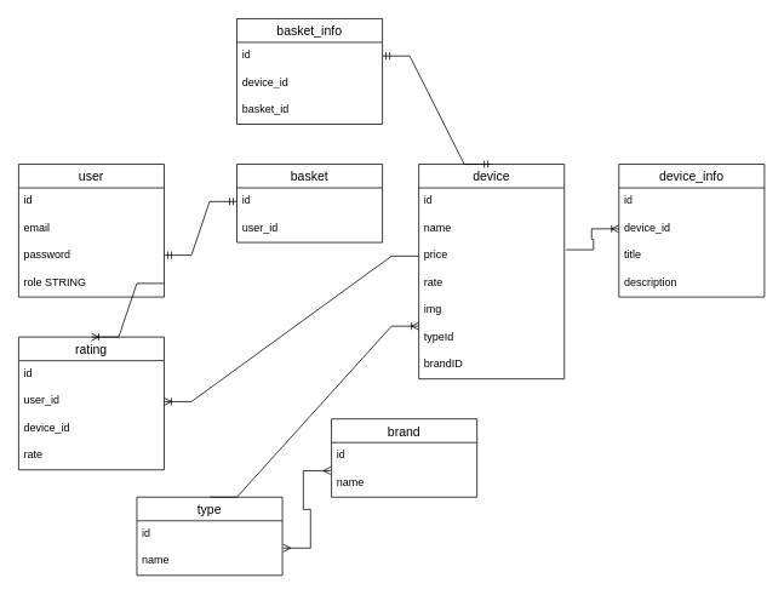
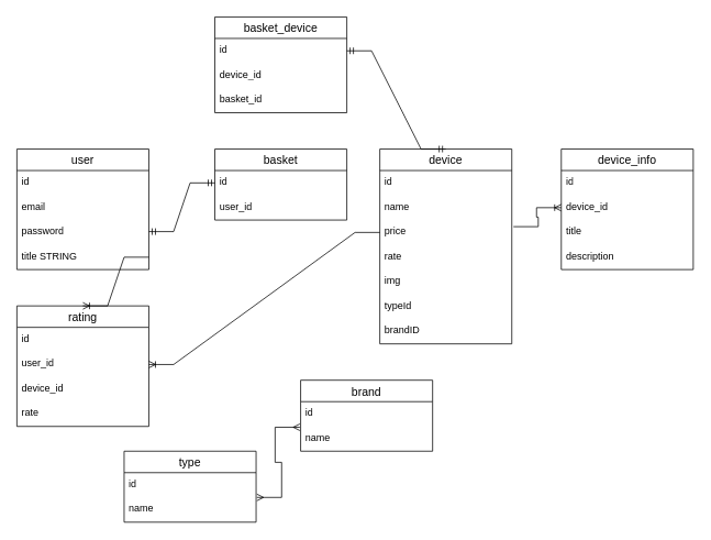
  <mxCell id="0" />
  <mxCell id="1" parent="0" />
  <mxCell id="2" value="user" style="swimlane;fontStyle=0;childLayout=stackLayout;horizontal=1;startSize=26;horizontalStack=0;resizeParent=1;resizeParentMax=0;resizeLast=0;collapsible=1;marginBottom=0;align=center;fontSize=14;" vertex="1" parent="1"><mxGeometry x="20" y="180" width="160" height="146" as="geometry" /></mxCell>
  <mxCell id="3" value="id" style="text;strokeColor=none;fillColor=none;spacingLeft=4;spacingRight=4;overflow=hidden;rotatable=0;points=[[0,0.5],[1,0.5]];portConstraint=eastwest;fontSize=12;whiteSpace=wrap;html=1;" vertex="1" parent="2"><mxGeometry y="26" width="160" height="30" as="geometry" /></mxCell>
  <mxCell id="4" value="email" style="text;strokeColor=none;fillColor=none;spacingLeft=4;spacingRight=4;overflow=hidden;rotatable=0;points=[[0,0.5],[1,0.5]];portConstraint=eastwest;fontSize=12;whiteSpace=wrap;html=1;" vertex="1" parent="2"><mxGeometry y="56" width="160" height="30" as="geometry" /></mxCell>
  <mxCell id="5" value="password" style="text;strokeColor=none;fillColor=none;spacingLeft=4;spacingRight=4;overflow=hidden;rotatable=0;points=[[0,0.5],[1,0.5]];portConstraint=eastwest;fontSize=12;whiteSpace=wrap;html=1;" vertex="1" parent="2"><mxGeometry y="86" width="160" height="30" as="geometry" /></mxCell>
- <mxCell id="6" value="role STRING" style="text;strokeColor=none;fillColor=none;spacingLeft=4;spacingRight=4;overflow=hidden;rotatable=0;points=[[0,0.5],[1,0.5]];portConstraint=eastwest;fontSize=12;whiteSpace=wrap;html=1;" vertex="1" parent="2"><mxGeometry y="116" width="160" height="30" as="geometry" /></mxCell>
+ <mxCell id="6" value="title STRING" style="text;strokeColor=none;fillColor=none;spacingLeft=4;spacingRight=4;overflow=hidden;rotatable=0;points=[[0,0.5],[1,0.5]];portConstraint=eastwest;fontSize=12;whiteSpace=wrap;html=1;" vertex="1" parent="2"><mxGeometry y="116" width="160" height="30" as="geometry" /></mxCell>
  <mxCell id="7" value="basket" style="swimlane;fontStyle=0;childLayout=stackLayout;horizontal=1;startSize=26;horizontalStack=0;resizeParent=1;resizeParentMax=0;resizeLast=0;collapsible=1;marginBottom=0;align=center;fontSize=14;" vertex="1" parent="1"><mxGeometry x="260" y="180" width="160" height="86" as="geometry" /></mxCell>
  <mxCell id="8" value="id" style="text;strokeColor=none;fillColor=none;spacingLeft=4;spacingRight=4;overflow=hidden;rotatable=0;points=[[0,0.5],[1,0.5]];portConstraint=eastwest;fontSize=12;whiteSpace=wrap;html=1;" vertex="1" parent="7"><mxGeometry y="26" width="160" height="30" as="geometry" /></mxCell>
  <mxCell id="9" value="user_id" style="text;strokeColor=none;fillColor=none;spacingLeft=4;spacingRight=4;overflow=hidden;rotatable=0;points=[[0,0.5],[1,0.5]];portConstraint=eastwest;fontSize=12;whiteSpace=wrap;html=1;" vertex="1" parent="7"><mxGeometry y="56" width="160" height="30" as="geometry" /></mxCell>
  <mxCell id="10" value="" style="edgeStyle=entityRelationEdgeStyle;fontSize=12;html=1;endArrow=ERmandOne;startArrow=ERmandOne;rounded=0;entryX=0;entryY=0.5;entryDx=0;entryDy=0;" edge="1" parent="1" target="8"><mxGeometry width="100" height="100" relative="1" as="geometry"><mxPoint x="180" y="280" as="sourcePoint" /><mxPoint x="250" y="220" as="targetPoint" /></mxGeometry></mxCell>
  <mxCell id="11" value="device" style="swimlane;fontStyle=0;childLayout=stackLayout;horizontal=1;startSize=26;horizontalStack=0;resizeParent=1;resizeParentMax=0;resizeLast=0;collapsible=1;marginBottom=0;align=center;fontSize=14;" vertex="1" parent="1"><mxGeometry x="460" y="180" width="160" height="236" as="geometry" /></mxCell>
  <mxCell id="12" value="id" style="text;strokeColor=none;fillColor=none;spacingLeft=4;spacingRight=4;overflow=hidden;rotatable=0;points=[[0,0.5],[1,0.5]];portConstraint=eastwest;fontSize=12;whiteSpace=wrap;html=1;" vertex="1" parent="11"><mxGeometry y="26" width="160" height="30" as="geometry" /></mxCell>
  <mxCell id="13" value="name" style="text;strokeColor=none;fillColor=none;spacingLeft=4;spacingRight=4;overflow=hidden;rotatable=0;points=[[0,0.5],[1,0.5]];portConstraint=eastwest;fontSize=12;whiteSpace=wrap;html=1;" vertex="1" parent="11"><mxGeometry y="56" width="160" height="30" as="geometry" /></mxCell>
  <mxCell id="14" value="price" style="text;strokeColor=none;fillColor=none;spacingLeft=4;spacingRight=4;overflow=hidden;rotatable=0;points=[[0,0.5],[1,0.5]];portConstraint=eastwest;fontSize=12;whiteSpace=wrap;html=1;" vertex="1" parent="11"><mxGeometry y="86" width="160" height="30" as="geometry" /></mxCell>
  <mxCell id="15" value="rate" style="text;strokeColor=none;fillColor=none;spacingLeft=4;spacingRight=4;overflow=hidden;rotatable=0;points=[[0,0.5],[1,0.5]];portConstraint=eastwest;fontSize=12;whiteSpace=wrap;html=1;" vertex="1" parent="11"><mxGeometry y="116" width="160" height="30" as="geometry" /></mxCell>
  <mxCell id="16" value="img" style="text;strokeColor=none;fillColor=none;spacingLeft=4;spacingRight=4;overflow=hidden;rotatable=0;points=[[0,0.5],[1,0.5]];portConstraint=eastwest;fontSize=12;whiteSpace=wrap;html=1;" vertex="1" parent="11"><mxGeometry y="146" width="160" height="30" as="geometry" /></mxCell>
  <mxCell id="17" value="typeId" style="text;strokeColor=none;fillColor=none;spacingLeft=4;spacingRight=4;overflow=hidden;rotatable=0;points=[[0,0.5],[1,0.5]];portConstraint=eastwest;fontSize=12;whiteSpace=wrap;html=1;" vertex="1" parent="11"><mxGeometry y="176" width="160" height="30" as="geometry" /></mxCell>
  <mxCell id="18" value="brandID" style="text;strokeColor=none;fillColor=none;spacingLeft=4;spacingRight=4;overflow=hidden;rotatable=0;points=[[0,0.5],[1,0.5]];portConstraint=eastwest;fontSize=12;whiteSpace=wrap;html=1;" vertex="1" parent="11"><mxGeometry y="206" width="160" height="30" as="geometry" /></mxCell>
  <mxCell id="19" value="type" style="swimlane;fontStyle=0;childLayout=stackLayout;horizontal=1;startSize=26;horizontalStack=0;resizeParent=1;resizeParentMax=0;resizeLast=0;collapsible=1;marginBottom=0;align=center;fontSize=14;" vertex="1" parent="1"><mxGeometry x="150" y="546" width="160" height="86" as="geometry" /></mxCell>
  <mxCell id="20" value="id" style="text;strokeColor=none;fillColor=none;spacingLeft=4;spacingRight=4;overflow=hidden;rotatable=0;points=[[0,0.5],[1,0.5]];portConstraint=eastwest;fontSize=12;whiteSpace=wrap;html=1;" vertex="1" parent="19"><mxGeometry y="26" width="160" height="30" as="geometry" /></mxCell>
  <mxCell id="21" value="name" style="text;strokeColor=none;fillColor=none;spacingLeft=4;spacingRight=4;overflow=hidden;rotatable=0;points=[[0,0.5],[1,0.5]];portConstraint=eastwest;fontSize=12;whiteSpace=wrap;html=1;" vertex="1" parent="19"><mxGeometry y="56" width="160" height="30" as="geometry" /></mxCell>
  <mxCell id="22" value="brand" style="swimlane;fontStyle=0;childLayout=stackLayout;horizontal=1;startSize=26;horizontalStack=0;resizeParent=1;resizeParentMax=0;resizeLast=0;collapsible=1;marginBottom=0;align=center;fontSize=14;" vertex="1" parent="1"><mxGeometry x="364" y="460" width="160" height="86" as="geometry" /></mxCell>
  <mxCell id="23" value="id" style="text;strokeColor=none;fillColor=none;spacingLeft=4;spacingRight=4;overflow=hidden;rotatable=0;points=[[0,0.5],[1,0.5]];portConstraint=eastwest;fontSize=12;whiteSpace=wrap;html=1;" vertex="1" parent="22"><mxGeometry y="26" width="160" height="30" as="geometry" /></mxCell>
  <mxCell id="24" value="name" style="text;strokeColor=none;fillColor=none;spacingLeft=4;spacingRight=4;overflow=hidden;rotatable=0;points=[[0,0.5],[1,0.5]];portConstraint=eastwest;fontSize=12;whiteSpace=wrap;html=1;" vertex="1" parent="22"><mxGeometry y="56" width="160" height="30" as="geometry" /></mxCell>
- <mxCell id="25" value="" style="edgeStyle=entityRelationEdgeStyle;fontSize=12;html=1;endArrow=ERoneToMany;rounded=0;entryX=0;entryY=0.067;entryDx=0;entryDy=0;entryPerimeter=0;exitX=0.5;exitY=0;exitDx=0;exitDy=0;" edge="1" parent="1" source="19" target="17"><mxGeometry width="100" height="100" relative="1" as="geometry"><mxPoint x="240" y="470" as="sourcePoint" /><mxPoint x="340" y="370" as="targetPoint" /></mxGeometry></mxCell>
  <mxCell id="26" value="" style="edgeStyle=entityRelationEdgeStyle;fontSize=12;html=1;endArrow=ERmany;startArrow=ERmany;rounded=0;exitX=1.006;exitY=0;exitDx=0;exitDy=0;exitPerimeter=0;entryX=-0.006;entryY=0.033;entryDx=0;entryDy=0;entryPerimeter=0;" edge="1" parent="1" source="21" target="24"><mxGeometry width="100" height="100" relative="1" as="geometry"><mxPoint x="250" y="620" as="sourcePoint" /><mxPoint x="350" y="520" as="targetPoint" /></mxGeometry></mxCell>
  <mxCell id="27" value="device_info" style="swimlane;fontStyle=0;childLayout=stackLayout;horizontal=1;startSize=26;horizontalStack=0;resizeParent=1;resizeParentMax=0;resizeLast=0;collapsible=1;marginBottom=0;align=center;fontSize=14;" vertex="1" parent="1"><mxGeometry x="680" y="180" width="160" height="146" as="geometry" /></mxCell>
  <mxCell id="28" value="id" style="text;strokeColor=none;fillColor=none;spacingLeft=4;spacingRight=4;overflow=hidden;rotatable=0;points=[[0,0.5],[1,0.5]];portConstraint=eastwest;fontSize=12;whiteSpace=wrap;html=1;" vertex="1" parent="27"><mxGeometry y="26" width="160" height="30" as="geometry" /></mxCell>
  <mxCell id="29" value="device_id" style="text;strokeColor=none;fillColor=none;spacingLeft=4;spacingRight=4;overflow=hidden;rotatable=0;points=[[0,0.5],[1,0.5]];portConstraint=eastwest;fontSize=12;whiteSpace=wrap;html=1;" vertex="1" parent="27"><mxGeometry y="56" width="160" height="30" as="geometry" /></mxCell>
  <mxCell id="30" value="title" style="text;strokeColor=none;fillColor=none;spacingLeft=4;spacingRight=4;overflow=hidden;rotatable=0;points=[[0,0.5],[1,0.5]];portConstraint=eastwest;fontSize=12;whiteSpace=wrap;html=1;" vertex="1" parent="27"><mxGeometry y="86" width="160" height="30" as="geometry" /></mxCell>
  <mxCell id="31" value="description" style="text;strokeColor=none;fillColor=none;spacingLeft=4;spacingRight=4;overflow=hidden;rotatable=0;points=[[0,0.5],[1,0.5]];portConstraint=eastwest;fontSize=12;whiteSpace=wrap;html=1;" vertex="1" parent="27"><mxGeometry y="116" width="160" height="30" as="geometry" /></mxCell>
  <mxCell id="32" value="" style="edgeStyle=entityRelationEdgeStyle;fontSize=12;html=1;endArrow=ERoneToMany;rounded=0;exitX=1.013;exitY=0.267;exitDx=0;exitDy=0;exitPerimeter=0;" edge="1" parent="1" source="14" target="29"><mxGeometry width="100" height="100" relative="1" as="geometry"><mxPoint x="460" y="460" as="sourcePoint" /><mxPoint x="560" y="360" as="targetPoint" /></mxGeometry></mxCell>
- <mxCell id="33" value="basket_info" style="swimlane;fontStyle=0;childLayout=stackLayout;horizontal=1;startSize=26;horizontalStack=0;resizeParent=1;resizeParentMax=0;resizeLast=0;collapsible=1;marginBottom=0;align=center;fontSize=14;" vertex="1" parent="1"><mxGeometry x="260" y="20" width="160" height="116" as="geometry" /></mxCell>
+ <mxCell id="33" value="basket_device" style="swimlane;fontStyle=0;childLayout=stackLayout;horizontal=1;startSize=26;horizontalStack=0;resizeParent=1;resizeParentMax=0;resizeLast=0;collapsible=1;marginBottom=0;align=center;fontSize=14;" vertex="1" parent="1"><mxGeometry x="260" y="20" width="160" height="116" as="geometry" /></mxCell>
  <mxCell id="34" value="id" style="text;strokeColor=none;fillColor=none;spacingLeft=4;spacingRight=4;overflow=hidden;rotatable=0;points=[[0,0.5],[1,0.5]];portConstraint=eastwest;fontSize=12;whiteSpace=wrap;html=1;" vertex="1" parent="33"><mxGeometry y="26" width="160" height="30" as="geometry" /></mxCell>
  <mxCell id="35" value="device_id" style="text;strokeColor=none;fillColor=none;spacingLeft=4;spacingRight=4;overflow=hidden;rotatable=0;points=[[0,0.5],[1,0.5]];portConstraint=eastwest;fontSize=12;whiteSpace=wrap;html=1;" vertex="1" parent="33"><mxGeometry y="56" width="160" height="30" as="geometry" /></mxCell>
  <mxCell id="36" value="basket_id" style="text;strokeColor=none;fillColor=none;spacingLeft=4;spacingRight=4;overflow=hidden;rotatable=0;points=[[0,0.5],[1,0.5]];portConstraint=eastwest;fontSize=12;whiteSpace=wrap;html=1;" vertex="1" parent="33"><mxGeometry y="86" width="160" height="30" as="geometry" /></mxCell>
  <mxCell id="37" value="" style="edgeStyle=entityRelationEdgeStyle;fontSize=12;html=1;endArrow=ERmandOne;startArrow=ERmandOne;rounded=0;exitX=1;exitY=0.5;exitDx=0;exitDy=0;entryX=0.5;entryY=0;entryDx=0;entryDy=0;" edge="1" parent="1" source="34" target="11"><mxGeometry width="100" height="100" relative="1" as="geometry"><mxPoint x="460" y="50" as="sourcePoint" /><mxPoint x="560" y="-50" as="targetPoint" /></mxGeometry></mxCell>
  <mxCell id="38" value="rating" style="swimlane;fontStyle=0;childLayout=stackLayout;horizontal=1;startSize=26;horizontalStack=0;resizeParent=1;resizeParentMax=0;resizeLast=0;collapsible=1;marginBottom=0;align=center;fontSize=14;" vertex="1" parent="1"><mxGeometry x="20" y="370" width="160" height="146" as="geometry" /></mxCell>
  <mxCell id="39" value="id" style="text;strokeColor=none;fillColor=none;spacingLeft=4;spacingRight=4;overflow=hidden;rotatable=0;points=[[0,0.5],[1,0.5]];portConstraint=eastwest;fontSize=12;whiteSpace=wrap;html=1;" vertex="1" parent="38"><mxGeometry y="26" width="160" height="30" as="geometry" /></mxCell>
  <mxCell id="40" value="user_id" style="text;strokeColor=none;fillColor=none;spacingLeft=4;spacingRight=4;overflow=hidden;rotatable=0;points=[[0,0.5],[1,0.5]];portConstraint=eastwest;fontSize=12;whiteSpace=wrap;html=1;" vertex="1" parent="38"><mxGeometry y="56" width="160" height="30" as="geometry" /></mxCell>
  <mxCell id="41" value="device_id" style="text;strokeColor=none;fillColor=none;spacingLeft=4;spacingRight=4;overflow=hidden;rotatable=0;points=[[0,0.5],[1,0.5]];portConstraint=eastwest;fontSize=12;whiteSpace=wrap;html=1;" vertex="1" parent="38"><mxGeometry y="86" width="160" height="30" as="geometry" /></mxCell>
  <mxCell id="42" value="rate" style="text;strokeColor=none;fillColor=none;spacingLeft=4;spacingRight=4;overflow=hidden;rotatable=0;points=[[0,0.5],[1,0.5]];portConstraint=eastwest;fontSize=12;whiteSpace=wrap;html=1;" vertex="1" parent="38"><mxGeometry y="116" width="160" height="30" as="geometry" /></mxCell>
  <mxCell id="43" value="" style="edgeStyle=entityRelationEdgeStyle;fontSize=12;html=1;endArrow=ERoneToMany;rounded=0;exitX=1;exitY=0.5;exitDx=0;exitDy=0;entryX=0.5;entryY=0;entryDx=0;entryDy=0;" edge="1" parent="1" source="6" target="38"><mxGeometry width="100" height="100" relative="1" as="geometry"><mxPoint x="100" y="340" as="sourcePoint" /><mxPoint x="330" y="290" as="targetPoint" /></mxGeometry></mxCell>
  <mxCell id="44" value="" style="edgeStyle=entityRelationEdgeStyle;fontSize=12;html=1;endArrow=ERoneToMany;rounded=0;exitX=0;exitY=0.5;exitDx=0;exitDy=0;entryX=1;entryY=0.5;entryDx=0;entryDy=0;" edge="1" parent="1" source="14" target="40"><mxGeometry width="100" height="100" relative="1" as="geometry"><mxPoint x="220" y="440" as="sourcePoint" /><mxPoint x="320" y="340" as="targetPoint" /></mxGeometry></mxCell>
